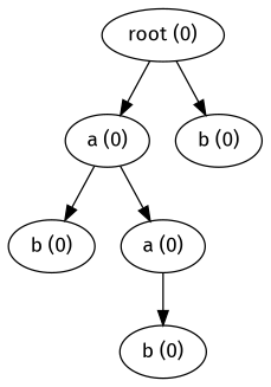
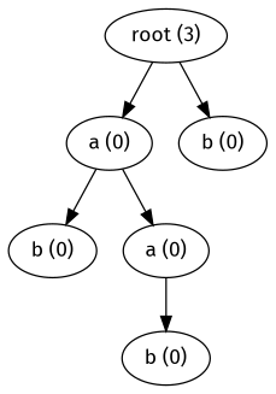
  strict digraph {
    fontname="Fira Sans"
    node [fontname="Fira Sans"]
    edge [fontname="Fira Sans"]
-   n1 [label="root (0)"]
+   n1 [label="root (3)"]
    n2 [label="a (0)"]
    n3 [label="b (0)"]
    n4 [label="b (0)"]
    n5 [label="a (0)"]
    n6 [label="b (0)"]
    n1 -> n2
    n1 -> n3
    n2 -> n4
    n2 -> n5
    n5 -> n6
  }
